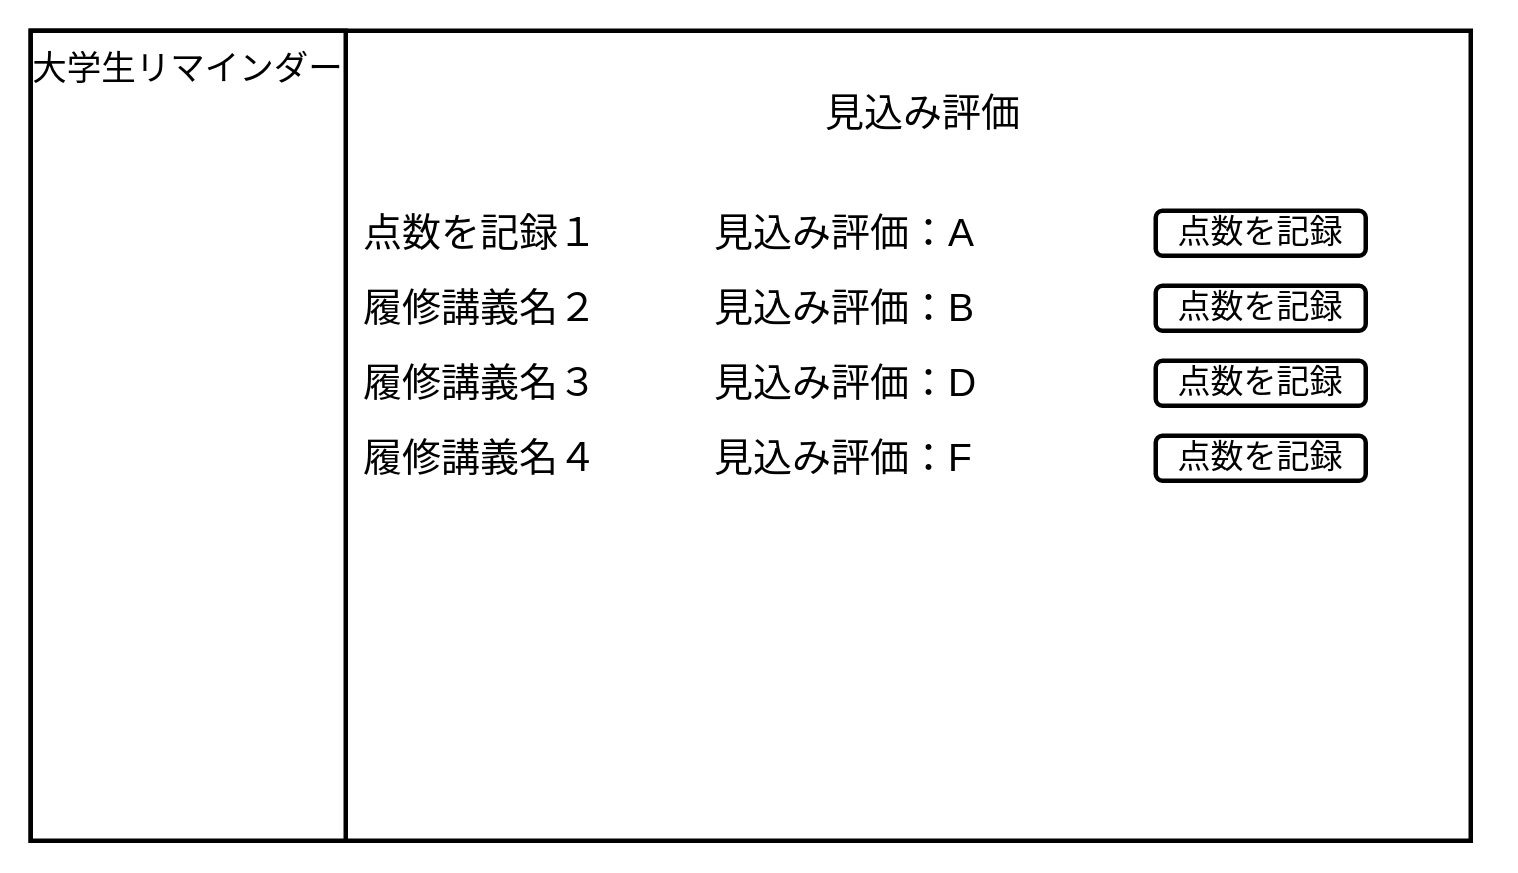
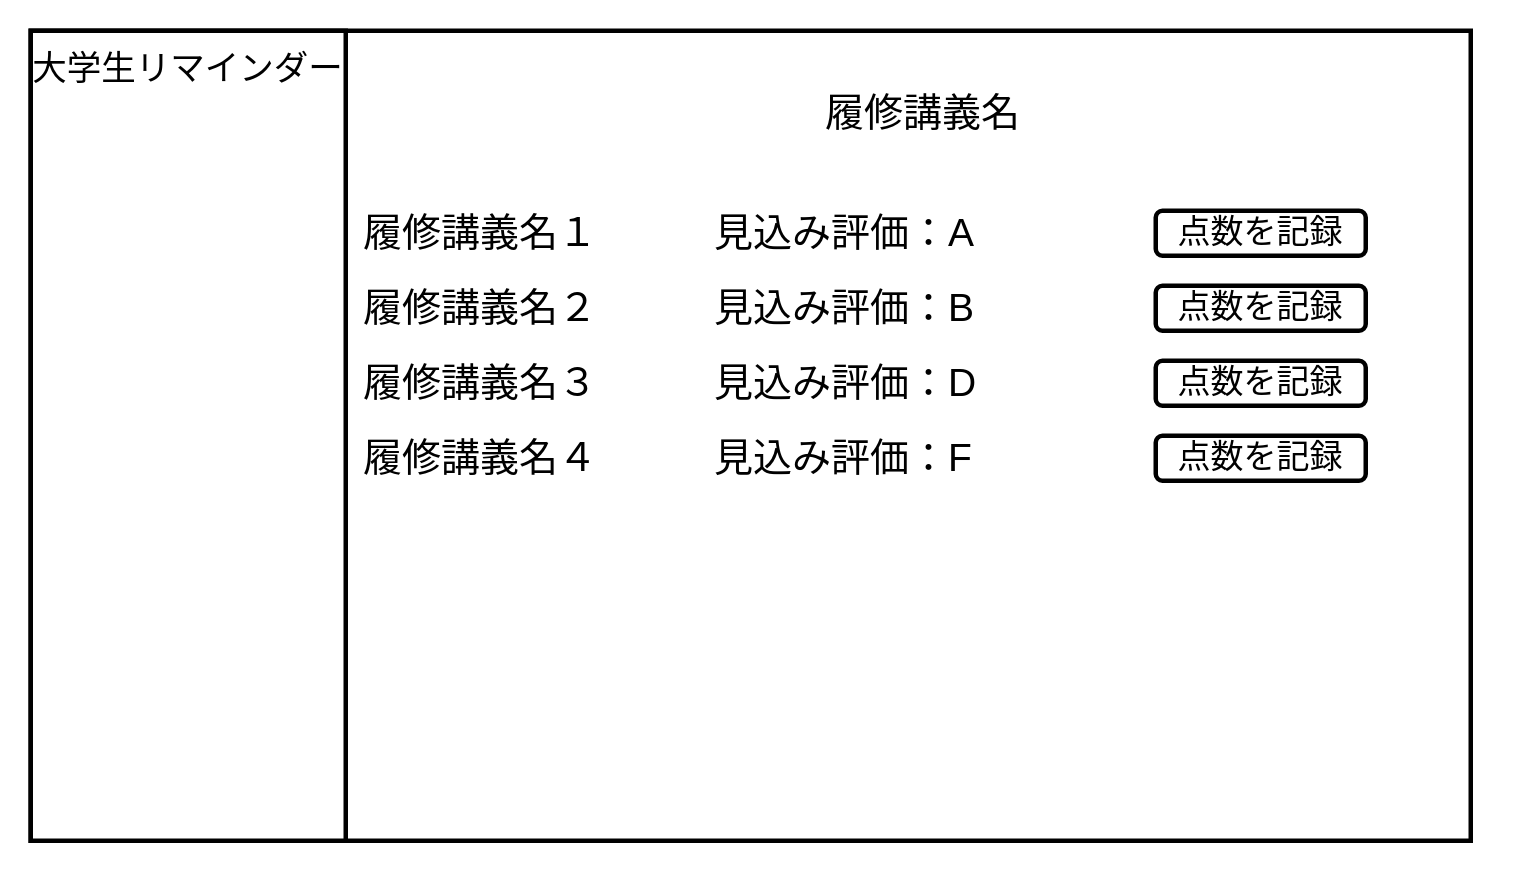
  <mxCell id="0" />
  <mxCell id="1" parent="0" />
  <mxCell id="2" value="" style="rounded=0;whiteSpace=wrap;html=1;strokeColor=#000000;strokeWidth=3;fillColor=#FFFFFF;" parent="1" vertex="1"><mxGeometry x="20" y="20" width="960" height="540" as="geometry" /></mxCell>
  <mxCell id="3" value="" style="rounded=0;whiteSpace=wrap;html=1;strokeColor=#000000;strokeWidth=3;fillColor=#FFFFFF;" parent="1" vertex="1"><mxGeometry x="20" y="20" width="210" height="540" as="geometry" /></mxCell>
  <mxCell id="4" value="大学生リマインダー" style="text;html=1;strokeColor=none;fillColor=none;align=center;verticalAlign=middle;whiteSpace=wrap;rounded=0;fontColor=#000000;fontSize=23;" parent="1" vertex="1"><mxGeometry x="20" y="30" width="210" height="30" as="geometry" /></mxCell>
- <mxCell id="5" value="見込み評価" style="text;html=1;strokeColor=none;fillColor=none;align=center;verticalAlign=middle;whiteSpace=wrap;rounded=0;fontColor=#000000;fontSize=26;" parent="1" vertex="1"><mxGeometry x="240" y="60" width="750" height="30" as="geometry" /></mxCell>
- <mxCell id="6" value="点数を記録１　　　見込み評価：A" style="text;html=1;strokeColor=none;fillColor=none;align=left;verticalAlign=middle;whiteSpace=wrap;rounded=0;fontSize=26;fontColor=#000000;" parent="1" vertex="1"><mxGeometry x="240" y="140" width="740" height="30" as="geometry" /></mxCell>
+ <mxCell id="5" value="履修講義名" style="text;html=1;strokeColor=none;fillColor=none;align=center;verticalAlign=middle;whiteSpace=wrap;rounded=0;fontColor=#000000;fontSize=26;" parent="1" vertex="1"><mxGeometry x="240" y="60" width="750" height="30" as="geometry" /></mxCell>
+ <mxCell id="6" value="履修講義名１　　　見込み評価：A" style="text;html=1;strokeColor=none;fillColor=none;align=left;verticalAlign=middle;whiteSpace=wrap;rounded=0;fontSize=26;fontColor=#000000;" parent="1" vertex="1"><mxGeometry x="240" y="140" width="740" height="30" as="geometry" /></mxCell>
  <mxCell id="7" value="履修講義名２　　　見込み評価：B" style="text;html=1;strokeColor=none;fillColor=none;align=left;verticalAlign=middle;whiteSpace=wrap;rounded=0;fontSize=26;fontColor=#000000;" parent="1" vertex="1"><mxGeometry x="240" y="190" width="740" height="30" as="geometry" /></mxCell>
  <mxCell id="8" value="履修講義名３　　　見込み評価：D" style="text;html=1;strokeColor=none;fillColor=none;align=left;verticalAlign=middle;whiteSpace=wrap;rounded=0;fontSize=26;fontColor=#000000;" parent="1" vertex="1"><mxGeometry x="240" y="240" width="740" height="30" as="geometry" /></mxCell>
  <mxCell id="9" value="履修講義名４　　　見込み評価：F" style="text;html=1;strokeColor=none;fillColor=none;align=left;verticalAlign=middle;whiteSpace=wrap;rounded=0;fontSize=26;fontColor=#000000;" parent="1" vertex="1"><mxGeometry x="240" y="290" width="740" height="30" as="geometry" /></mxCell>
  <mxCell id="10" value="点数を記録" style="rounded=1;whiteSpace=wrap;html=1;fontSize=22;fontColor=#000000;strokeColor=#000000;strokeWidth=3;fillColor=#FFFFFF;" parent="1" vertex="1"><mxGeometry x="770" y="140" width="140" height="30" as="geometry" /></mxCell>
  <mxCell id="11" value="点数を記録" style="rounded=1;whiteSpace=wrap;html=1;fontSize=22;fontColor=#000000;strokeColor=#000000;strokeWidth=3;fillColor=#FFFFFF;" parent="1" vertex="1"><mxGeometry x="770" y="190" width="140" height="30" as="geometry" /></mxCell>
  <mxCell id="12" value="点数を記録" style="rounded=1;whiteSpace=wrap;html=1;fontSize=22;fontColor=#000000;strokeColor=#000000;strokeWidth=3;fillColor=#FFFFFF;" parent="1" vertex="1"><mxGeometry x="770" y="240" width="140" height="30" as="geometry" /></mxCell>
  <mxCell id="13" value="点数を記録" style="rounded=1;whiteSpace=wrap;html=1;fontSize=22;fontColor=#000000;strokeColor=#000000;strokeWidth=3;fillColor=#FFFFFF;" parent="1" vertex="1"><mxGeometry x="770" y="290" width="140" height="30" as="geometry" /></mxCell>
